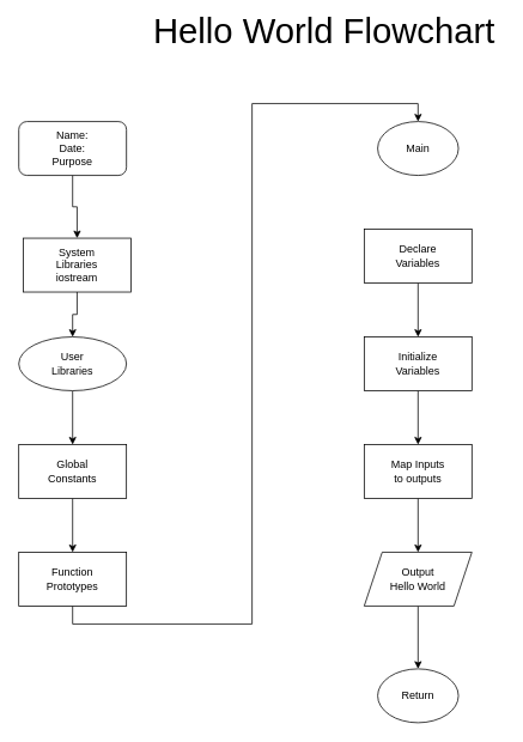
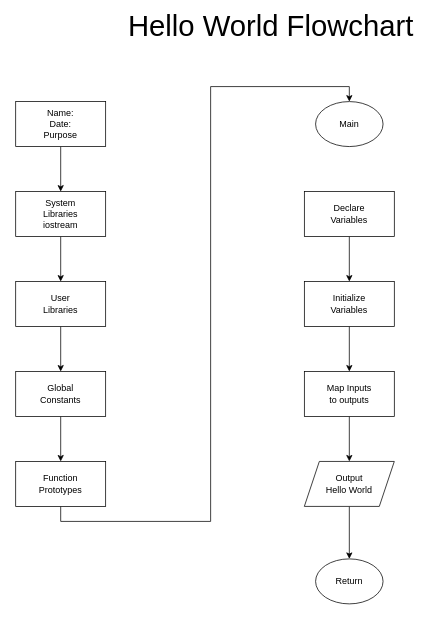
  <mxCell id="0" />
  <mxCell id="1" parent="0" />
  <mxCell id="2" style="edgeStyle=orthogonalEdgeStyle;rounded=0;orthogonalLoop=1;jettySize=auto;html=1;exitX=0.5;exitY=1;exitDx=0;exitDy=0;entryX=0.5;entryY=0;entryDx=0;entryDy=0;" edge="1" parent="1" source="3" target="5"><mxGeometry relative="1" as="geometry" /></mxCell>
- <mxCell id="3" value="&lt;div&gt;Name:&lt;/div&gt;&lt;div&gt;Date:&lt;/div&gt;&lt;div&gt;Purpose&lt;br&gt;&lt;/div&gt;" style="whiteSpace=wrap;html=1;rounded=1;" vertex="1" parent="1"><mxGeometry x="20" y="135" width="120" height="60" as="geometry" /></mxCell>
+ <mxCell id="3" value="&lt;div&gt;Name:&lt;/div&gt;&lt;div&gt;Date:&lt;/div&gt;&lt;div&gt;Purpose&lt;br&gt;&lt;/div&gt;" style="rounded=0;whiteSpace=wrap;html=1;" vertex="1" parent="1"><mxGeometry x="20" y="135" width="120" height="60" as="geometry" /></mxCell>
  <mxCell id="4" style="edgeStyle=orthogonalEdgeStyle;rounded=0;orthogonalLoop=1;jettySize=auto;html=1;exitX=0.5;exitY=1;exitDx=0;exitDy=0;" edge="1" parent="1" source="5" target="7"><mxGeometry relative="1" as="geometry" /></mxCell>
- <mxCell id="5" value="&lt;div&gt;System&lt;/div&gt;&lt;div&gt;Libraries&lt;br&gt;&lt;/div&gt;&lt;div&gt;iostream&lt;br&gt;&lt;/div&gt;" style="rounded=0;whiteSpace=wrap;html=1;" vertex="1" parent="1"><mxGeometry x="25" y="265" width="120" height="60" as="geometry" /></mxCell>
+ <mxCell id="5" value="&lt;div&gt;System&lt;/div&gt;&lt;div&gt;Libraries&lt;br&gt;&lt;/div&gt;&lt;div&gt;iostream&lt;br&gt;&lt;/div&gt;" style="rounded=0;whiteSpace=wrap;html=1;" vertex="1" parent="1"><mxGeometry x="20" y="255" width="120" height="60" as="geometry" /></mxCell>
  <mxCell id="6" style="edgeStyle=orthogonalEdgeStyle;rounded=0;orthogonalLoop=1;jettySize=auto;html=1;exitX=0.5;exitY=1;exitDx=0;exitDy=0;entryX=0.5;entryY=0;entryDx=0;entryDy=0;" edge="1" source="7" target="9" parent="1"><mxGeometry relative="1" as="geometry" /></mxCell>
- <mxCell id="7" value="&lt;div&gt;User&lt;/div&gt;&lt;div&gt;Libraries&lt;br&gt;&lt;/div&gt;" style="ellipse;whiteSpace=wrap;html=1;" vertex="1" parent="1"><mxGeometry x="20" y="375" width="120" height="60" as="geometry" /></mxCell>
+ <mxCell id="7" value="&lt;div&gt;User&lt;/div&gt;&lt;div&gt;Libraries&lt;br&gt;&lt;/div&gt;" style="rounded=0;whiteSpace=wrap;html=1;" vertex="1" parent="1"><mxGeometry x="20" y="375" width="120" height="60" as="geometry" /></mxCell>
  <mxCell id="8" style="edgeStyle=orthogonalEdgeStyle;rounded=0;orthogonalLoop=1;jettySize=auto;html=1;exitX=0.5;exitY=1;exitDx=0;exitDy=0;entryX=0.5;entryY=0;entryDx=0;entryDy=0;" edge="1" parent="1" source="9" target="11"><mxGeometry relative="1" as="geometry" /></mxCell>
  <mxCell id="9" value="&lt;div&gt;Global&lt;/div&gt;&lt;div&gt;Constants&lt;br&gt;&lt;/div&gt;" style="rounded=0;whiteSpace=wrap;html=1;" vertex="1" parent="1"><mxGeometry x="20" y="495" width="120" height="60" as="geometry" /></mxCell>
  <mxCell id="10" style="edgeStyle=orthogonalEdgeStyle;rounded=0;orthogonalLoop=1;jettySize=auto;html=1;exitX=0.5;exitY=1;exitDx=0;exitDy=0;entryX=0.5;entryY=0;entryDx=0;entryDy=0;" edge="1" source="11" target="12" parent="1"><mxGeometry relative="1" as="geometry"><mxPoint x="80" y="735" as="targetPoint" /></mxGeometry></mxCell>
  <mxCell id="11" value="&lt;div&gt;Function&lt;/div&gt;&lt;div&gt;Prototypes&lt;br&gt;&lt;/div&gt;" style="rounded=0;whiteSpace=wrap;html=1;" vertex="1" parent="1"><mxGeometry x="20" y="615" width="120" height="60" as="geometry" /></mxCell>
  <mxCell id="12" value="Main" style="ellipse;whiteSpace=wrap;html=1;" vertex="1" parent="1"><mxGeometry x="420" y="135" width="90" height="60" as="geometry" /></mxCell>
  <mxCell id="13" style="edgeStyle=orthogonalEdgeStyle;rounded=0;orthogonalLoop=1;jettySize=auto;html=1;exitX=0.5;exitY=1;exitDx=0;exitDy=0;entryX=0.5;entryY=0;entryDx=0;entryDy=0;" edge="1" source="14" target="16" parent="1"><mxGeometry relative="1" as="geometry" /></mxCell>
  <mxCell id="14" value="&lt;div&gt;Declare&lt;/div&gt;&lt;div&gt;Variables&lt;br&gt;&lt;/div&gt;" style="rounded=0;whiteSpace=wrap;html=1;" vertex="1" parent="1"><mxGeometry x="405" y="255" width="120" height="60" as="geometry" /></mxCell>
  <mxCell id="15" style="edgeStyle=orthogonalEdgeStyle;rounded=0;orthogonalLoop=1;jettySize=auto;html=1;exitX=0.5;exitY=1;exitDx=0;exitDy=0;entryX=0.5;entryY=0;entryDx=0;entryDy=0;" edge="1" parent="1" source="16" target="18"><mxGeometry relative="1" as="geometry" /></mxCell>
  <mxCell id="16" value="&lt;div&gt;Initialize&lt;/div&gt;&lt;div&gt;Variables&lt;/div&gt;" style="rounded=0;whiteSpace=wrap;html=1;" vertex="1" parent="1"><mxGeometry x="405" y="375" width="120" height="60" as="geometry" /></mxCell>
  <mxCell id="17" style="edgeStyle=orthogonalEdgeStyle;rounded=0;orthogonalLoop=1;jettySize=auto;html=1;exitX=0.5;exitY=1;exitDx=0;exitDy=0;entryX=0.5;entryY=0;entryDx=0;entryDy=0;" edge="1" parent="1" source="18" target="20"><mxGeometry relative="1" as="geometry" /></mxCell>
  <mxCell id="18" value="&lt;div&gt;Map Inputs&lt;/div&gt;&lt;div&gt;to outputs&lt;br&gt;&lt;/div&gt;" style="rounded=0;whiteSpace=wrap;html=1;" vertex="1" parent="1"><mxGeometry x="405" y="495" width="120" height="60" as="geometry" /></mxCell>
  <mxCell id="19" style="edgeStyle=orthogonalEdgeStyle;rounded=0;orthogonalLoop=1;jettySize=auto;html=1;exitX=0.5;exitY=1;exitDx=0;exitDy=0;entryX=0.5;entryY=0;entryDx=0;entryDy=0;" edge="1" parent="1" source="20" target="21"><mxGeometry relative="1" as="geometry" /></mxCell>
  <mxCell id="20" value="&lt;div&gt;Output&lt;/div&gt;&lt;div&gt;Hello World&lt;br&gt;&lt;/div&gt;" style="shape=parallelogram;perimeter=parallelogramPerimeter;whiteSpace=wrap;html=1;fixedSize=1;" vertex="1" parent="1"><mxGeometry x="405" y="615" width="120" height="60" as="geometry" /></mxCell>
  <mxCell id="21" value="Return" style="ellipse;whiteSpace=wrap;html=1;" vertex="1" parent="1"><mxGeometry x="420" y="745" width="90" height="60" as="geometry" /></mxCell>
  <mxCell id="22" value="&lt;font style=&quot;font-size: 39px&quot;&gt;Hello World Flowchart&lt;/font&gt;" style="text;html=1;align=center;verticalAlign=middle;resizable=0;points=[];autosize=1;strokeColor=none;fillColor=none;" vertex="1" parent="1"><mxGeometry x="160" y="20" width="400" height="30" as="geometry" /></mxCell>
